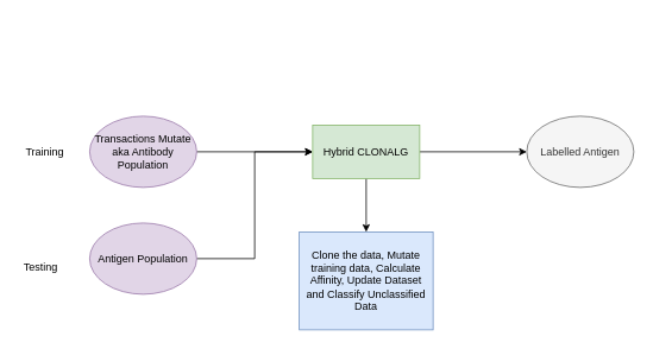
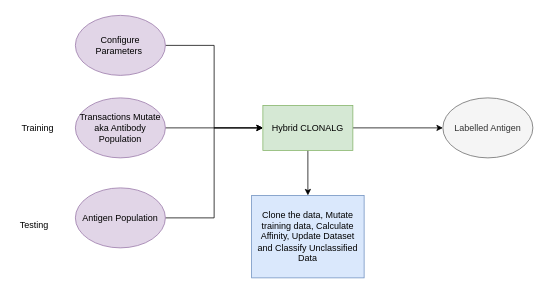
  <mxCell id="0" />
  <mxCell id="1" parent="0" />
  <mxCell id="2" style="edgeStyle=orthogonalEdgeStyle;rounded=0;orthogonalLoop=1;jettySize=auto;html=1;entryX=0.5;entryY=0;entryDx=0;entryDy=0;" edge="1" parent="1" source="4" target="5"><mxGeometry relative="1" as="geometry" /></mxCell>
  <mxCell id="3" style="edgeStyle=orthogonalEdgeStyle;rounded=0;orthogonalLoop=1;jettySize=auto;html=1;entryX=0;entryY=0.5;entryDx=0;entryDy=0;" edge="1" parent="1" source="4" target="12"><mxGeometry relative="1" as="geometry" /></mxCell>
  <mxCell id="4" value="Hybrid CLONALG" style="rounded=0;whiteSpace=wrap;html=1;fillColor=#d5e8d4;strokeColor=#82b366;" vertex="1" parent="1"><mxGeometry x="350" y="140" width="120" height="60" as="geometry" /></mxCell>
  <mxCell id="5" value="Clone the data, Mutate training data, Calculate Affinity, Update Dataset and Classify Unclassified Data" style="rounded=0;whiteSpace=wrap;html=1;fillColor=#dae8fc;strokeColor=#6c8ebf;" vertex="1" parent="1"><mxGeometry x="335" y="260" width="150" height="110" as="geometry" /></mxCell>
  <mxCell id="6" style="edgeStyle=orthogonalEdgeStyle;rounded=0;orthogonalLoop=1;jettySize=auto;html=1;" edge="1" parent="1" source="7"><mxGeometry relative="1" as="geometry"><mxPoint x="350" y="170" as="targetPoint" /></mxGeometry></mxCell>
  <mxCell id="7" value="Transactions Mutate aka Antibody Population" style="ellipse;whiteSpace=wrap;html=1;fillColor=#e1d5e7;strokeColor=#9673a6;" vertex="1" parent="1"><mxGeometry x="100" y="130" width="120" height="80" as="geometry" /></mxCell>
+ <mxCell id="8" style="edgeStyle=orthogonalEdgeStyle;rounded=0;orthogonalLoop=1;jettySize=auto;html=1;entryX=0;entryY=0.5;entryDx=0;entryDy=0;" edge="1" parent="1" source="9" target="4"><mxGeometry relative="1" as="geometry" /></mxCell>
+ <mxCell id="9" value="Configure Parameters&amp;nbsp;" style="ellipse;whiteSpace=wrap;html=1;fillColor=#e1d5e7;strokeColor=#9673a6;" vertex="1" parent="1"><mxGeometry x="100" y="20" width="120" height="80" as="geometry" /></mxCell>
  <mxCell id="10" style="edgeStyle=orthogonalEdgeStyle;rounded=0;orthogonalLoop=1;jettySize=auto;html=1;entryX=0;entryY=0.5;entryDx=0;entryDy=0;" edge="1" parent="1" source="11" target="4"><mxGeometry relative="1" as="geometry" /></mxCell>
  <mxCell id="11" value="Antigen Population" style="ellipse;whiteSpace=wrap;html=1;fillColor=#e1d5e7;strokeColor=#9673a6;" vertex="1" parent="1"><mxGeometry x="100" y="250" width="120" height="80" as="geometry" /></mxCell>
  <mxCell id="12" value="Labelled Antigen" style="ellipse;whiteSpace=wrap;html=1;fillColor=#f5f5f5;strokeColor=#666666;fontColor=#333333;" vertex="1" parent="1"><mxGeometry x="590" y="130" width="120" height="80" as="geometry" /></mxCell>
  <mxCell id="13" value="Training" style="text;html=1;strokeColor=none;fillColor=none;align=center;verticalAlign=middle;whiteSpace=wrap;rounded=0;" vertex="1" parent="1"><mxGeometry x="30" y="160" width="40" height="20" as="geometry" /></mxCell>
  <mxCell id="14" value="Testing" style="text;html=1;align=center;verticalAlign=middle;resizable=0;points=[];autosize=1;" vertex="1" parent="1"><mxGeometry x="20" y="290" width="50" height="20" as="geometry" /></mxCell>
